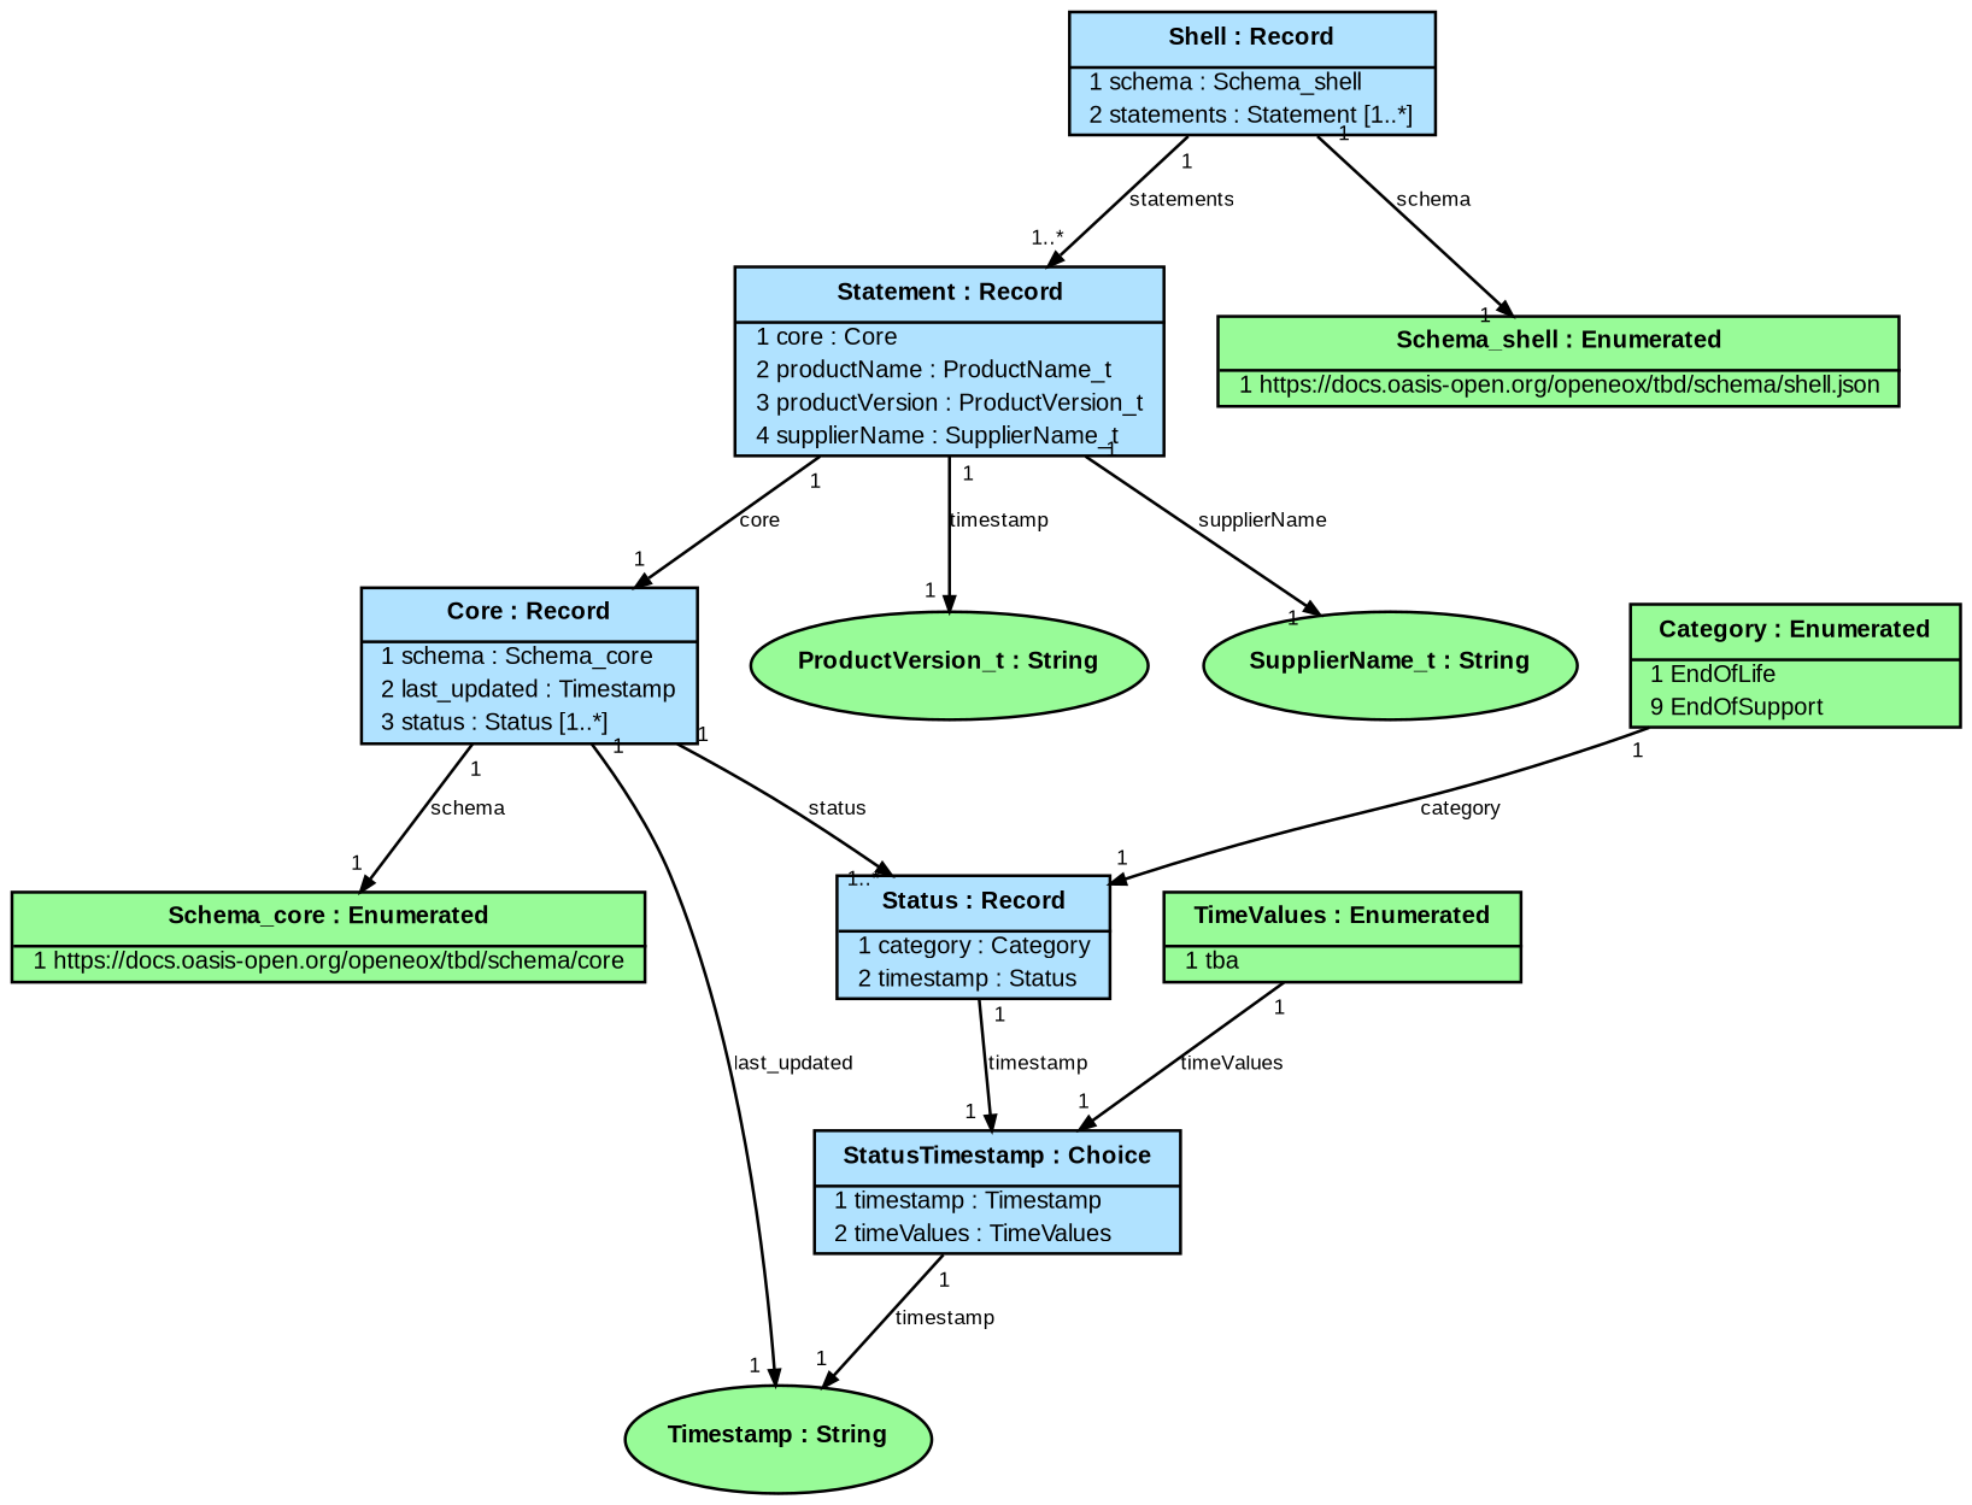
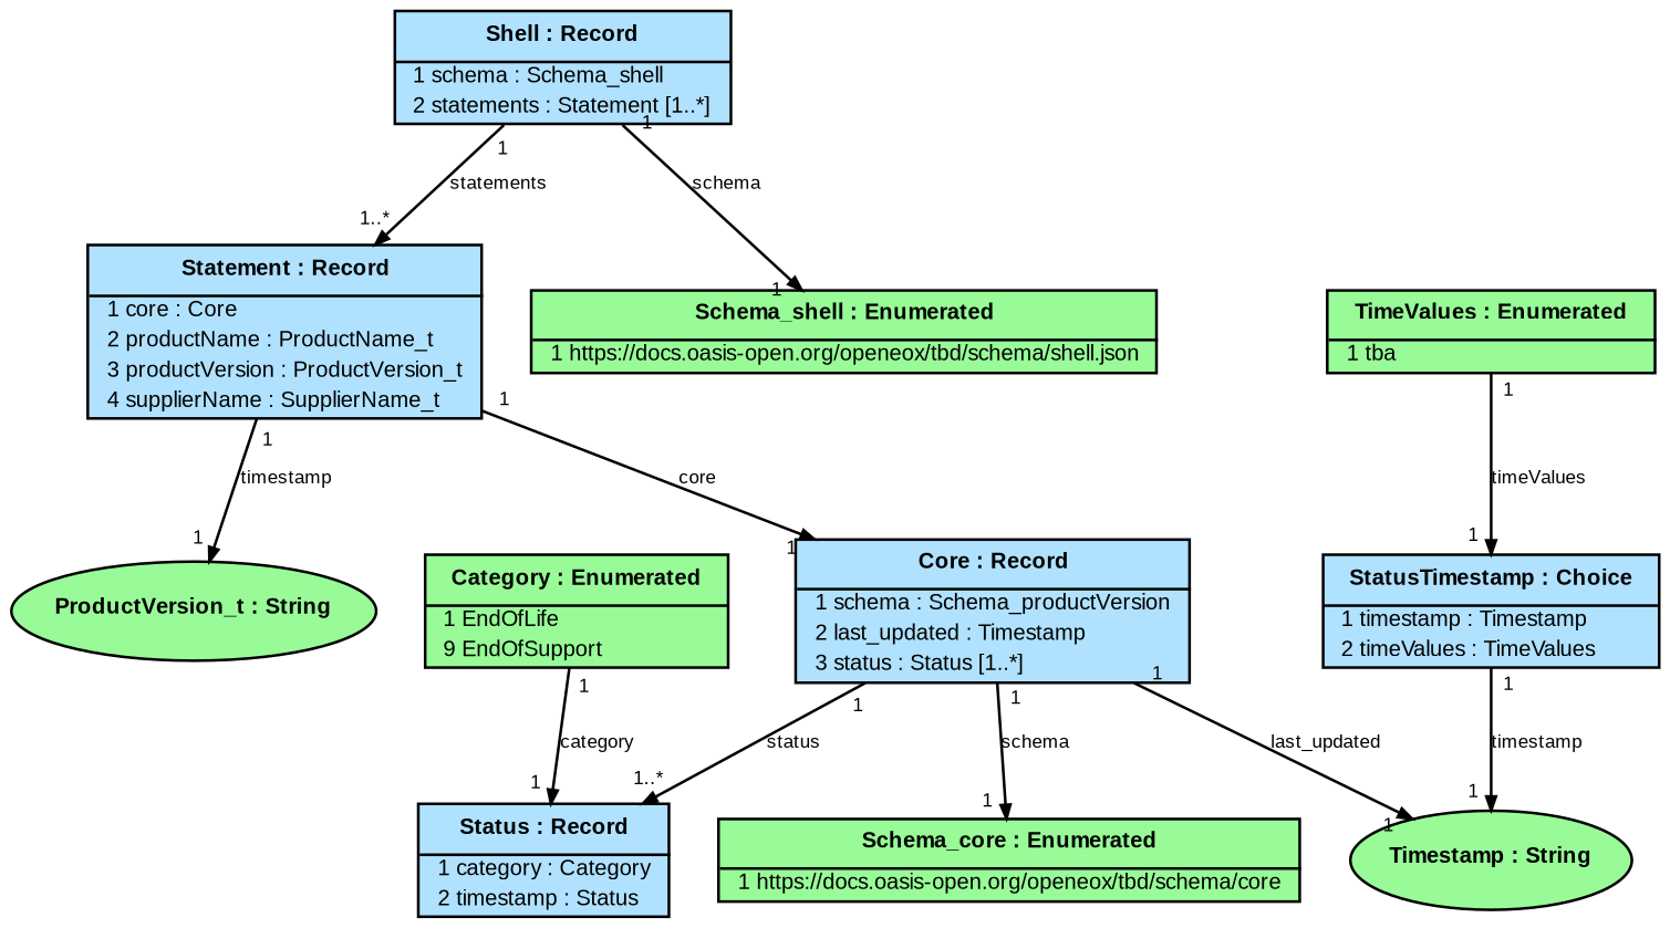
  digraph {
    fontname=Arial
    fontsize=12
    node [fillcolor=palegreen fontname=Arial fontsize=8 shape=plain style=filled]
    edge [arrowsize=0.5 fontname=Arial fontsize=7 headlabel=1 labelangle=45.0 labeldistance=0.9 taillabel=1]
    n1 [fillcolor=lightskyblue1 label=<<table cellborder="0" cellpadding="1" cellspacing="0"> <tr><td cellpadding="4"><b>  Shell : Record  </b></td></tr><hr/>   <tr><td align="left">  1 schema : Schema_shell  </td></tr>   <tr><td align="left">  2 statements : Statement [1..*]  </td></tr> </table>>]
    n2 [fillcolor=lightskyblue1 label=<<table cellborder="0" cellpadding="1" cellspacing="0"> <tr><td cellpadding="4"><b>  Statement : Record  </b></td></tr><hr/>   <tr><td align="left">  1 core : Core  </td></tr>   <tr><td align="left">  2 productName : ProductName_t  </td></tr>   <tr><td align="left">  3 productVersion : ProductVersion_t  </td></tr>   <tr><td align="left">  4 supplierName : SupplierName_t  </td></tr> </table>>]
    n3 [label=<<table cellborder="0" cellpadding="1" cellspacing="0"> <tr><td cellpadding="4"><b>  Schema_shell : Enumerated  </b></td></tr><hr/>   <tr><td align="left">  1 https://docs.oasis-open.org/openeox/tbd/schema/shell.json  </td></tr> </table>>]
-   n4 [fillcolor=lightskyblue1 label=<<table cellborder="0" cellpadding="1" cellspacing="0"> <tr><td cellpadding="4"><b>  Core : Record  </b></td></tr><hr/>   <tr><td align="left">  1 schema : Schema_core  </td></tr>   <tr><td align="left">  2 last_updated : Timestamp  </td></tr>   <tr><td align="left">  3 status : Status [1..*]  </td></tr> </table>>]
+   n4 [fillcolor=lightskyblue1 label=<<table cellborder="0" cellpadding="1" cellspacing="0"> <tr><td cellpadding="4"><b>  Core : Record  </b></td></tr><hr/>   <tr><td align="left">  1 schema : Schema_productVersion  </td></tr>   <tr><td align="left">  2 last_updated : Timestamp  </td></tr>   <tr><td align="left">  3 status : Status [1..*]  </td></tr> </table>>]
    n5 [label=<<b>ProductVersion_t : String</b>> shape=ellipse]
-   n6 [label=<<b>SupplierName_t : String</b>> shape=ellipse]
    n7 [fillcolor=lightskyblue1 label=<<table cellborder="0" cellpadding="1" cellspacing="0"> <tr><td cellpadding="4"><b>  Status : Record  </b></td></tr><hr/>   <tr><td align="left">  1 category : Category  </td></tr>   <tr><td align="left">  2 timestamp : Status  </td></tr> </table>>]
    n8 [label=<<table cellborder="0" cellpadding="1" cellspacing="0"> <tr><td cellpadding="4"><b>  Schema_core : Enumerated  </b></td></tr><hr/>   <tr><td align="left">  1 https://docs.oasis-open.org/openeox/tbd/schema/core  </td></tr> </table>>]
    n9 [label=<<b>Timestamp : String</b>> shape=ellipse]
    n10 [fillcolor=lightskyblue1 label=<<table cellborder="0" cellpadding="1" cellspacing="0"> <tr><td cellpadding="4"><b>  StatusTimestamp : Choice  </b></td></tr><hr/>   <tr><td align="left">  1 timestamp : Timestamp  </td></tr>   <tr><td align="left">  2 timeValues : TimeValues  </td></tr> </table>>]
    n11 [label=<<table cellborder="0" cellpadding="1" cellspacing="0"> <tr><td cellpadding="4"><b>  Category : Enumerated  </b></td></tr><hr/>   <tr><td align="left">  1 EndOfLife  </td></tr>   <tr><td align="left">  9 EndOfSupport  </td></tr> </table>>]
    n12 [label=<<table cellborder="0" cellpadding="1" cellspacing="0"> <tr><td cellpadding="4"><b>  TimeValues : Enumerated  </b></td></tr><hr/>   <tr><td align="left">  1 tba  </td></tr> </table>>]
    n1 -> n2 [headlabel="1..*" label=statements]
    n1 -> n3 [label=schema]
    n2 -> n4 [label=core]
    n2 -> n5 [label=timestamp]
-   n2 -> n6 [label=supplierName]
    n4 -> n7 [headlabel="1..*" label=status]
    n4 -> n8 [label=schema]
    n4 -> n9 [label=last_updated]
-   n7 -> n10 [label=timestamp]
    n10 -> n9 [label=timestamp]
    n11 -> n7 [label=category]
    n12 -> n10 [label=timeValues]
  }
